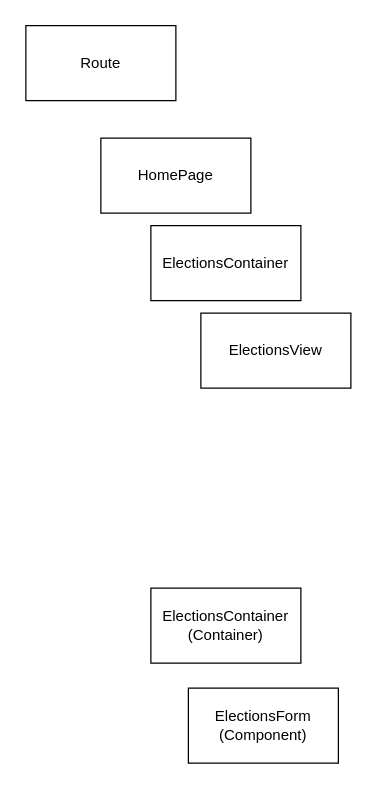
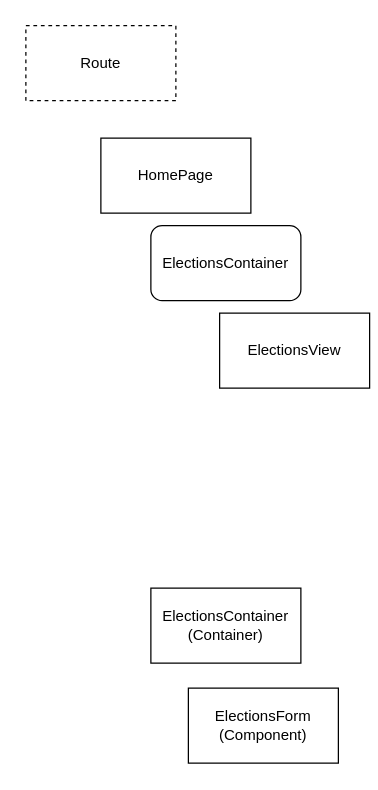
  <mxCell id="0" />
  <mxCell id="1" parent="0" />
- <mxCell id="2" value="Route" style="rounded=0;whiteSpace=wrap;html=1;" vertex="1" parent="1"><mxGeometry x="20" y="20" width="120" height="60" as="geometry" /></mxCell>
+ <mxCell id="2" value="Route" style="rounded=0;whiteSpace=wrap;html=1;dashed=1;" vertex="1" parent="1"><mxGeometry x="20" y="20" width="120" height="60" as="geometry" /></mxCell>
  <mxCell id="3" value="HomePage" style="rounded=0;whiteSpace=wrap;html=1;" vertex="1" parent="1"><mxGeometry x="80" y="110" width="120" height="60" as="geometry" /></mxCell>
- <mxCell id="4" value="ElectionsContainer" style="rounded=0;whiteSpace=wrap;html=1;" vertex="1" parent="1"><mxGeometry x="120" y="180" width="120" height="60" as="geometry" /></mxCell>
- <mxCell id="5" value="ElectionsView" style="rounded=0;whiteSpace=wrap;html=1;" vertex="1" parent="1"><mxGeometry x="160" y="250" width="120" height="60" as="geometry" /></mxCell>
+ <mxCell id="4" value="ElectionsContainer" style="whiteSpace=wrap;html=1;rounded=1;" vertex="1" parent="1"><mxGeometry x="120" y="180" width="120" height="60" as="geometry" /></mxCell>
+ <mxCell id="5" value="ElectionsView" style="rounded=0;whiteSpace=wrap;html=1;" vertex="1" parent="1"><mxGeometry x="175" y="250" width="120" height="60" as="geometry" /></mxCell>
  <mxCell id="6" value="ElectionsContainer (Container)" style="rounded=0;whiteSpace=wrap;html=1;" vertex="1" parent="1"><mxGeometry x="120" y="470" width="120" height="60" as="geometry" /></mxCell>
  <mxCell id="7" value="ElectionsForm (Component)" style="rounded=0;whiteSpace=wrap;html=1;" vertex="1" parent="1"><mxGeometry x="150" y="550" width="120" height="60" as="geometry" /></mxCell>
